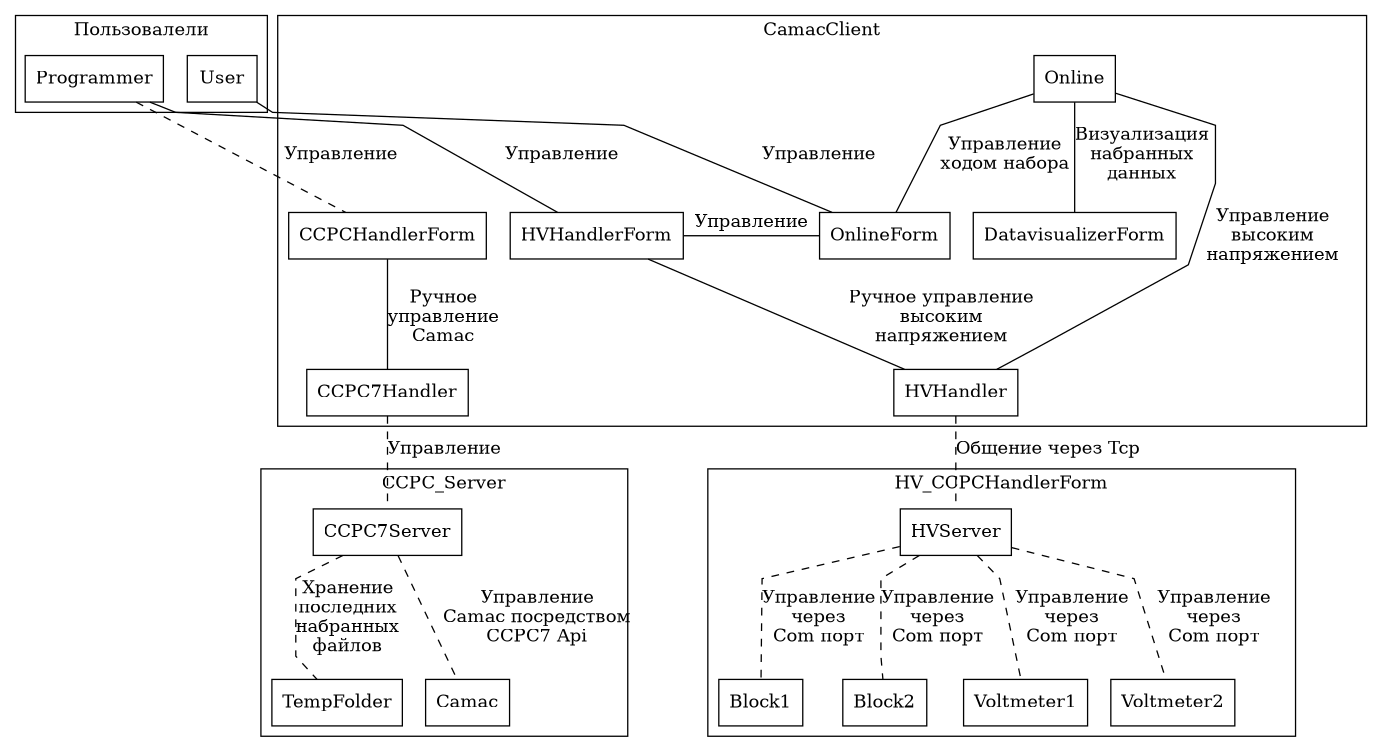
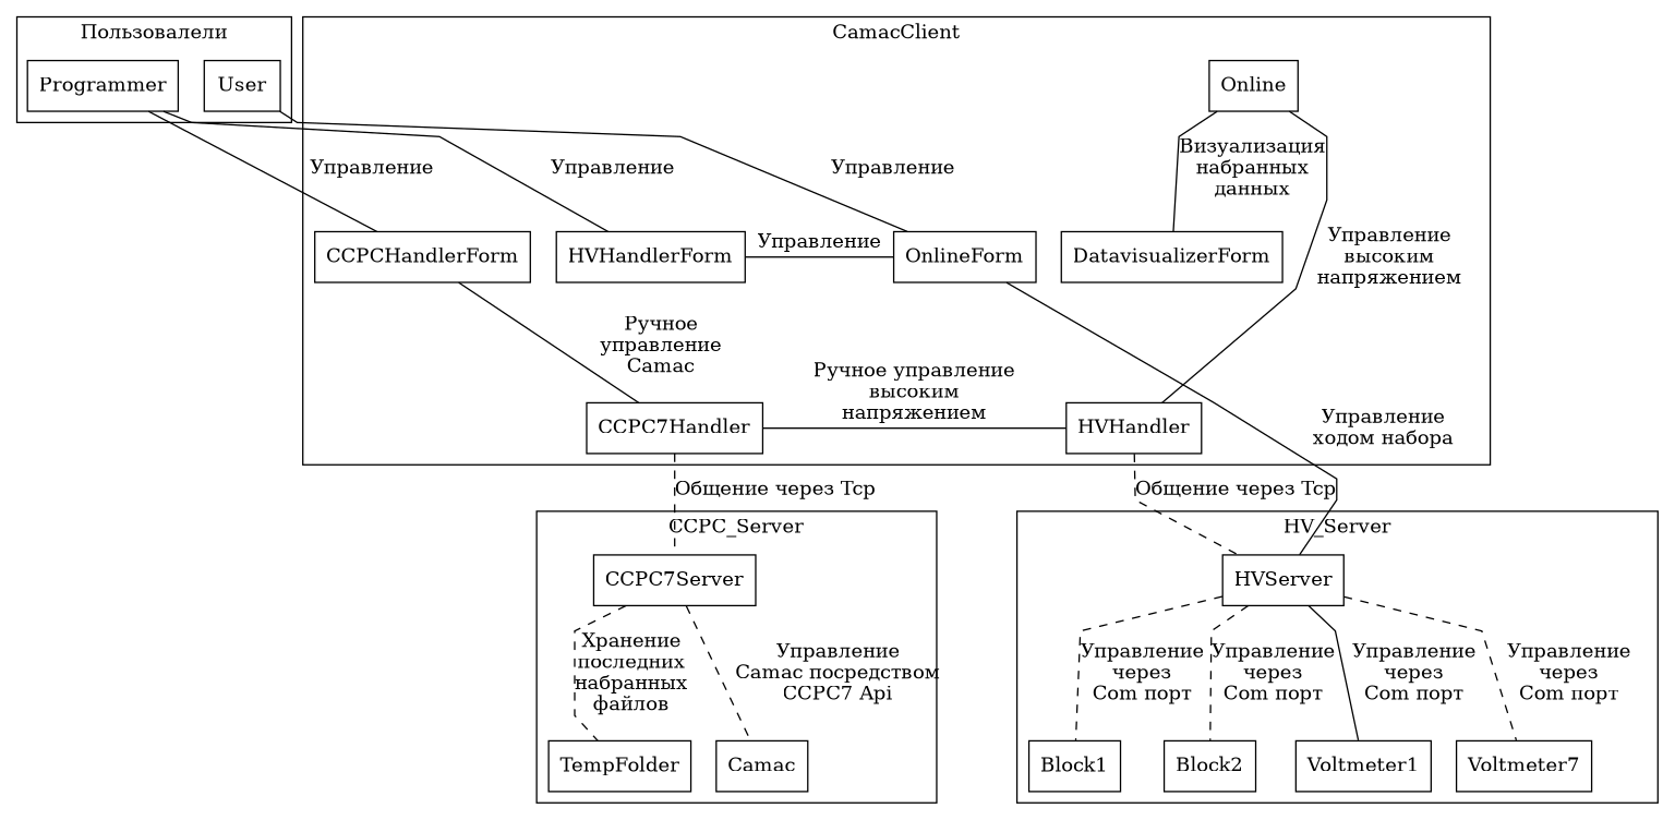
  graph {
    splines=polyline
    node [shape=box]
    User
    Programmer
    OnlineForm
    HVHandlerForm
    CCPCHandlerForm
    DatavisualizerForm
    CCPC7Handler
    HVHandler
    Online
    CCPC7Server
    TempFolder
    Camac
    HVServer
    Voltmeter1
-   Voltmeter2
+   Voltmeter2 [label=Voltmeter7]
    Block1
    Block2
    subgraph cluster_1 {
      label="Пользовалели"
      User
      Programmer
    }
    subgraph cluster_2 {
      label=CamacClient
      rankDir=TB
      Online
      subgraph sub_3 {
        label=CamacClient
        rank=same
        rankDir=TB
        OnlineForm
        HVHandlerForm
        CCPCHandlerForm
        DatavisualizerForm
      }
      subgraph sub_4 {
        label=CamacClient
        rank=same
        rankDir=TB
        CCPC7Handler
        HVHandler
      }
    }
    subgraph cluster_5 {
      label=CCPC_Server
      CCPC7Server
      TempFolder
      Camac
    }
    subgraph cluster_6 {
-     label=HV_CCPCHandlerForm
+     label=HV_Server
      HVServer
      Voltmeter1
      Voltmeter2
      Block1
      Block2
    }
    User -- OnlineForm [label="Управление"]
    Programmer -- HVHandlerForm [label="Управление"]
-   Programmer -- CCPCHandlerForm [label="Управление" style=dashed]
+   Programmer -- CCPCHandlerForm [label="Управление"]
    HVHandlerForm -- OnlineForm [label="Управление"]
-   HVHandlerForm -- HVHandler [label="Ручное управление\nвысоким\nнапряжением"]
+   CCPC7Handler -- HVHandler [label="Ручное управление\nвысоким\nнапряжением"]
    CCPCHandlerForm -- CCPC7Handler [label="Ручное\nуправление\nCamac"]
-   CCPC7Handler -- CCPC7Server [label="Управление" style=dashed]
+   CCPC7Handler -- CCPC7Server [label="Общение через Tcp" style=dashed]
    HVHandler -- HVServer [label="Общение через Tcp" style=dashed]
-   Online -- OnlineForm [label="Управление\nходом набора"]
+   HVServer -- OnlineForm [label="Управление\nходом набора"]
    Online -- DatavisualizerForm [label="Визуализация\nнабранных\nданных"]
    Online -- HVHandler [label="Управление\nвысоким\nнапряжением"]
    CCPC7Server -- TempFolder [label="Хранение\nпоследних\nнабранных\nфайлов" style=dashed]
    CCPC7Server -- Camac [label="Управление\nCamac посредством\nCCPC7 Api" style=dashed]
-   HVServer -- Voltmeter1 [label="Управление\nчерез\nCom порт" style=dashed]
+   HVServer -- Voltmeter1 [label="Управление\nчерез\nCom порт" style=solid]
    HVServer -- Voltmeter2 [label="Управление\nчерез\nCom порт" style=dashed]
    HVServer -- Block1 [label="Управление\nчерез\nCom порт" style=dashed]
    HVServer -- Block2 [label="Управление\nчерез\nCom порт" style=dashed]
  }
